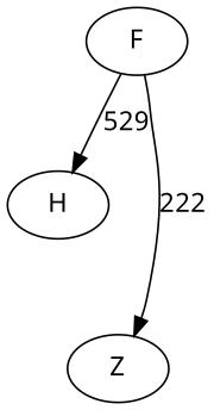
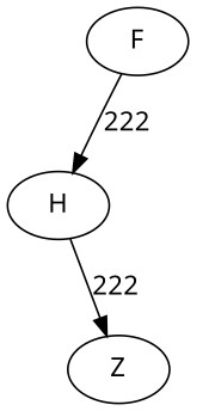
  digraph {
    fontname="Noto Sans"
    rankdir=TB
    node [fontname="Noto Sans"]
    edge [fontname="Noto Sans"]
    F
    H
    Z
-   F -> H [label=529]
-   F -> Z [label=222]
+   F -> H [label=222]
+   H -> Z [label=222]
  }
